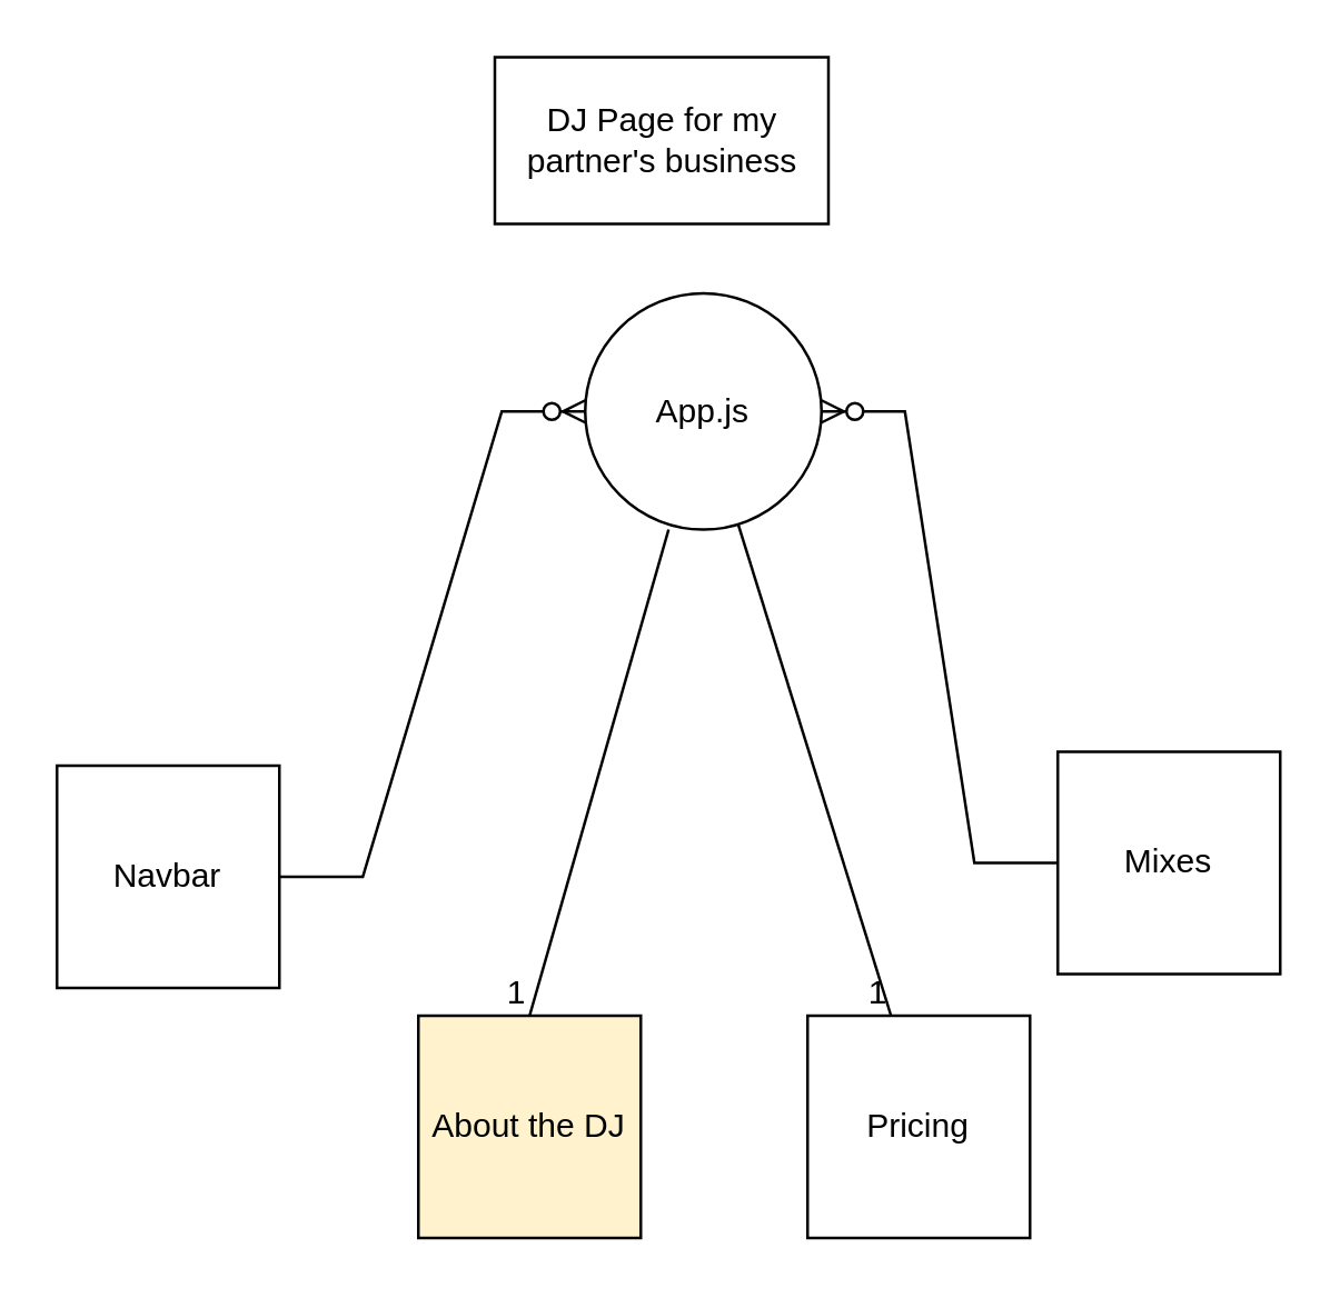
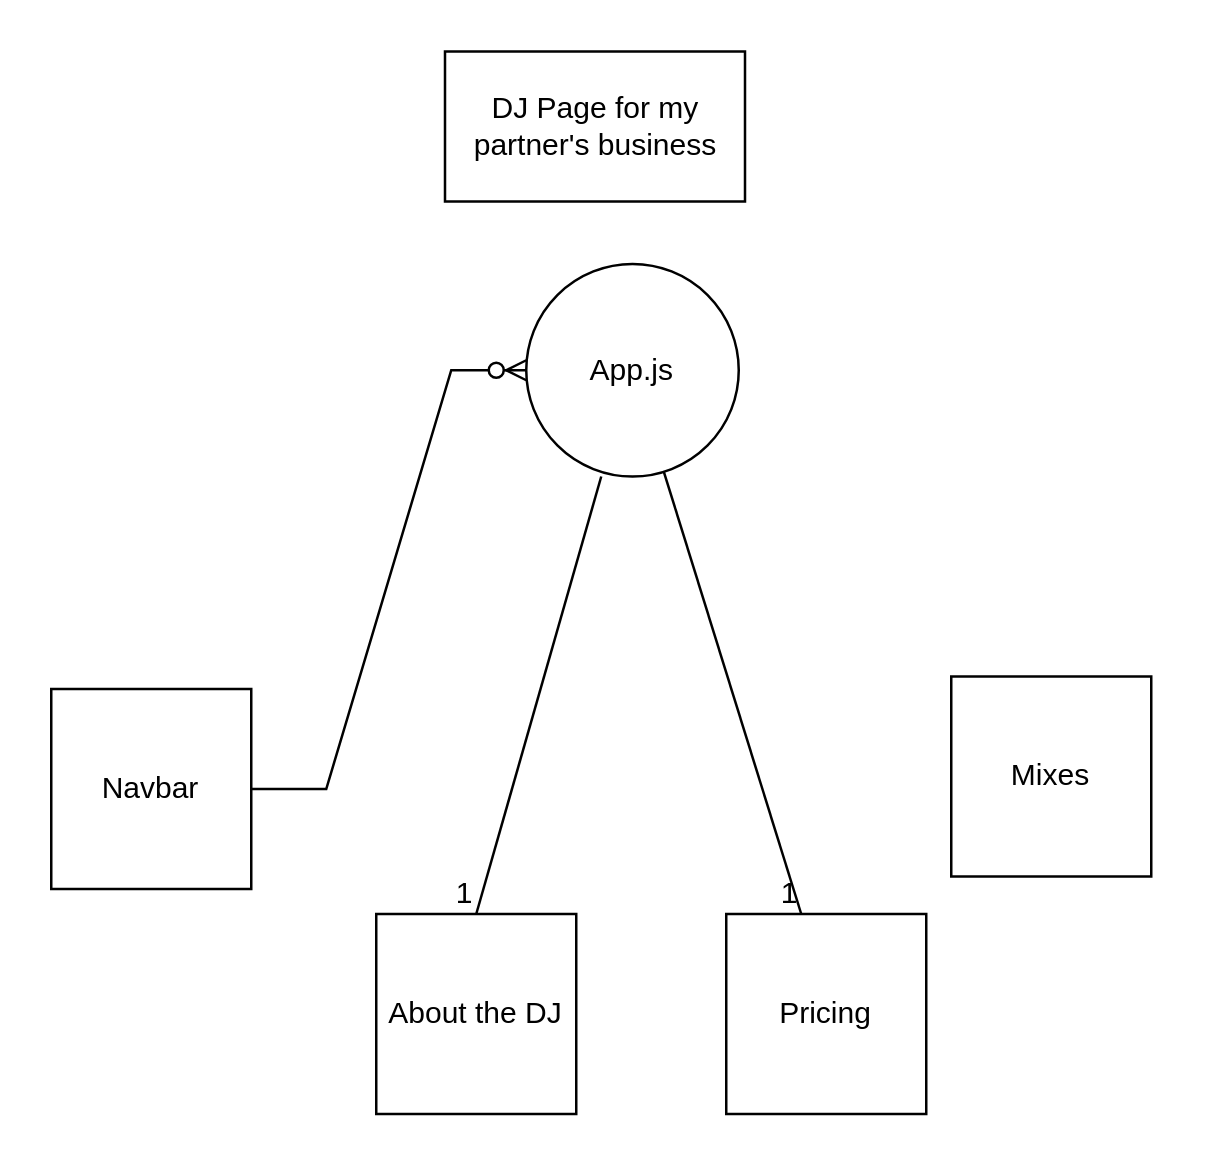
  <mxCell id="0" />
  <mxCell id="1" parent="0" />
  <mxCell id="2" value="App.js" style="ellipse;whiteSpace=wrap;html=1;aspect=fixed;" vertex="1" parent="1"><mxGeometry x="210" y="105" width="85" height="85" as="geometry" /></mxCell>
  <mxCell id="3" value="Navbar" style="whiteSpace=wrap;html=1;aspect=fixed;" vertex="1" parent="1"><mxGeometry x="20" y="275" width="80" height="80" as="geometry" /></mxCell>
  <mxCell id="4" value="Mixes" style="whiteSpace=wrap;html=1;aspect=fixed;" vertex="1" parent="1"><mxGeometry x="380" y="270" width="80" height="80" as="geometry" /></mxCell>
  <mxCell id="5" value="" style="edgeStyle=entityRelationEdgeStyle;fontSize=12;html=1;endArrow=ERzeroToMany;endFill=1;rounded=0;entryX=0;entryY=0.5;entryDx=0;entryDy=0;" edge="1" parent="1" target="2"><mxGeometry width="100" height="100" relative="1" as="geometry"><mxPoint x="100" y="315" as="sourcePoint" /><mxPoint x="300" y="195" as="targetPoint" /><Array as="points"><mxPoint x="120" y="335" /><mxPoint x="230" y="155" /><mxPoint x="120" y="325" /><mxPoint x="250" y="25" /><mxPoint x="240" y="35" /></Array></mxGeometry></mxCell>
- <mxCell id="6" value="" style="edgeStyle=entityRelationEdgeStyle;fontSize=12;html=1;endArrow=ERzeroToMany;endFill=1;rounded=0;" edge="1" parent="1" source="4" target="2"><mxGeometry width="100" height="100" relative="1" as="geometry"><mxPoint x="380" y="245" as="sourcePoint" /><mxPoint x="450" y="175" as="targetPoint" /><Array as="points"><mxPoint x="400" y="265" /><mxPoint x="400" y="255" /></Array></mxGeometry></mxCell>
  <mxCell id="7" value="" style="endArrow=none;html=1;rounded=0;" edge="1" parent="1"><mxGeometry relative="1" as="geometry"><mxPoint x="240" y="190" as="sourcePoint" /><mxPoint x="190" y="365" as="targetPoint" /><Array as="points" /></mxGeometry></mxCell>
  <mxCell id="8" value="1" style="resizable=0;html=1;whiteSpace=wrap;align=right;verticalAlign=bottom;" connectable="0" vertex="1" parent="7"><mxGeometry x="1" relative="1" as="geometry" /></mxCell>
  <mxCell id="9" value="" style="endArrow=none;html=1;rounded=0;" edge="1" parent="1" source="2"><mxGeometry relative="1" as="geometry"><mxPoint x="270" y="190" as="sourcePoint" /><mxPoint x="320" y="365" as="targetPoint" /><Array as="points" /></mxGeometry></mxCell>
  <mxCell id="10" value="1" style="resizable=0;html=1;whiteSpace=wrap;align=right;verticalAlign=bottom;" connectable="0" vertex="1" parent="9"><mxGeometry x="1" relative="1" as="geometry" /></mxCell>
- <mxCell id="11" value="About the DJ" style="whiteSpace=wrap;html=1;aspect=fixed;fillColor=#fff2cc;" vertex="1" parent="1"><mxGeometry x="150" y="365" width="80" height="80" as="geometry" /></mxCell>
+ <mxCell id="11" value="About the DJ" style="whiteSpace=wrap;html=1;aspect=fixed;" vertex="1" parent="1"><mxGeometry x="150" y="365" width="80" height="80" as="geometry" /></mxCell>
  <mxCell id="12" value="Pricing" style="whiteSpace=wrap;html=1;aspect=fixed;" vertex="1" parent="1"><mxGeometry x="290" y="365" width="80" height="80" as="geometry" /></mxCell>
  <mxCell id="13" value="DJ Page for my partner's business" style="rounded=0;whiteSpace=wrap;html=1;" vertex="1" parent="1"><mxGeometry x="177.5" y="20" width="120" height="60" as="geometry" /></mxCell>
